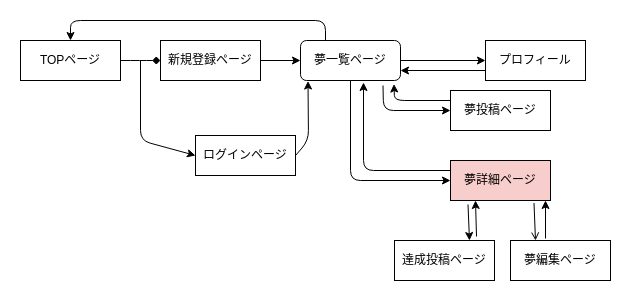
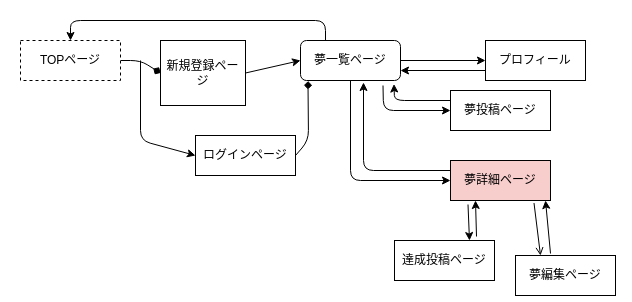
  <mxCell id="0" />
  <mxCell id="1" parent="0" />
  <mxCell id="2" style="edgeStyle=none;html=1;exitX=1;exitY=0.5;exitDx=0;exitDy=0;entryX=0;entryY=0.5;entryDx=0;entryDy=0;endArrow=diamond;" parent="1" source="3" target="7" edge="1"><mxGeometry relative="1" as="geometry"><Array as="points"><mxPoint x="140" y="60" /></Array></mxGeometry></mxCell>
- <mxCell id="3" value="TOPページ" style="whiteSpace=wrap;html=1;align=center;" parent="1" vertex="1"><mxGeometry x="20" y="40" width="100" height="40" as="geometry" /></mxCell>
- <mxCell id="4" style="edgeStyle=none;html=1;exitX=1;exitY=0.5;exitDx=0;exitDy=0;startArrow=none;startFill=0;entryX=0.075;entryY=1.013;entryDx=0;entryDy=0;entryPerimeter=0;" parent="1" source="5" target="14" edge="1"><mxGeometry relative="1" as="geometry"><mxPoint x="280" y="60" as="targetPoint" /><Array as="points"><mxPoint x="308" y="140" /></Array></mxGeometry></mxCell>
+ <mxCell id="3" value="TOPページ" style="whiteSpace=wrap;html=1;align=center;dashed=1;" parent="1" vertex="1"><mxGeometry x="20" y="40" width="100" height="40" as="geometry" /></mxCell>
+ <mxCell id="4" style="edgeStyle=none;html=1;exitX=1;exitY=0.5;exitDx=0;exitDy=0;startArrow=none;startFill=0;entryX=0.075;entryY=1.013;entryDx=0;entryDy=0;entryPerimeter=0;endArrow=diamond;" parent="1" source="5" target="14" edge="1"><mxGeometry relative="1" as="geometry"><mxPoint x="280" y="60" as="targetPoint" /><Array as="points"><mxPoint x="308" y="140" /></Array></mxGeometry></mxCell>
  <mxCell id="5" value="ログインページ" style="whiteSpace=wrap;html=1;align=center;" parent="1" vertex="1"><mxGeometry x="195" y="135" width="100" height="40" as="geometry" /></mxCell>
  <mxCell id="6" style="edgeStyle=none;html=1;exitX=1;exitY=0.5;exitDx=0;exitDy=0;startArrow=none;startFill=0;entryX=0;entryY=0.5;entryDx=0;entryDy=0;" parent="1" source="7" target="14" edge="1"><mxGeometry relative="1" as="geometry"><mxPoint x="290" y="60" as="targetPoint" /></mxGeometry></mxCell>
- <mxCell id="7" value="新規登録ページ" style="whiteSpace=wrap;html=1;align=center;" parent="1" vertex="1"><mxGeometry x="160" y="40" width="100" height="40" as="geometry" /></mxCell>
+ <mxCell id="7" value="新規登録ページ" style="whiteSpace=wrap;html=1;align=center;" parent="1" vertex="1"><mxGeometry x="160" y="40" width="85" height="65" as="geometry" /></mxCell>
  <mxCell id="8" value="" style="endArrow=none;html=1;rounded=0;entryX=0;entryY=0.5;entryDx=0;entryDy=0;strokeColor=none;startArrow=classic;startFill=1;" parent="1" target="5" edge="1"><mxGeometry relative="1" as="geometry"><mxPoint x="140" y="60" as="sourcePoint" /><mxPoint x="540" y="340" as="targetPoint" /><Array as="points"><mxPoint x="140" y="140" /></Array></mxGeometry></mxCell>
  <mxCell id="9" value="" style="endArrow=classic;html=1;entryX=0;entryY=0.5;entryDx=0;entryDy=0;" parent="1" target="5" edge="1"><mxGeometry width="50" height="50" relative="1" as="geometry"><mxPoint x="140" y="60" as="sourcePoint" /><mxPoint x="360" y="320" as="targetPoint" /><Array as="points"><mxPoint x="140" y="140" /></Array></mxGeometry></mxCell>
  <mxCell id="10" style="edgeStyle=none;html=1;exitX=1;exitY=0.5;exitDx=0;exitDy=0;entryX=0;entryY=0.5;entryDx=0;entryDy=0;startArrow=none;startFill=0;" parent="1" source="14" target="16" edge="1"><mxGeometry relative="1" as="geometry" /></mxCell>
  <mxCell id="11" style="edgeStyle=none;html=1;exitX=0.25;exitY=0;exitDx=0;exitDy=0;entryX=0.5;entryY=0;entryDx=0;entryDy=0;startArrow=none;startFill=0;" parent="1" source="14" target="3" edge="1"><mxGeometry relative="1" as="geometry"><mxPoint x="260" y="220" as="targetPoint" /><Array as="points"><mxPoint x="325" y="20" /><mxPoint x="70" y="20" /></Array></mxGeometry></mxCell>
  <mxCell id="12" style="edgeStyle=none;html=1;exitX=0.825;exitY=1.125;exitDx=0;exitDy=0;startArrow=none;startFill=0;exitPerimeter=0;entryX=0;entryY=0.5;entryDx=0;entryDy=0;" parent="1" source="14" target="18" edge="1"><mxGeometry relative="1" as="geometry"><Array as="points"><mxPoint x="383" y="110" /></Array></mxGeometry></mxCell>
  <mxCell id="13" style="edgeStyle=none;html=1;exitX=0.5;exitY=1;exitDx=0;exitDy=0;entryX=0;entryY=0.5;entryDx=0;entryDy=0;startArrow=none;startFill=0;" parent="1" source="14" target="22" edge="1"><mxGeometry relative="1" as="geometry"><Array as="points"><mxPoint x="350" y="180" /></Array></mxGeometry></mxCell>
  <mxCell id="14" value="夢一覧ページ" style="whiteSpace=wrap;html=1;align=center;rounded=1;" parent="1" vertex="1"><mxGeometry x="300" y="40" width="100" height="40" as="geometry" /></mxCell>
  <mxCell id="15" style="edgeStyle=none;html=1;exitX=0;exitY=0.75;exitDx=0;exitDy=0;entryX=1;entryY=0.75;entryDx=0;entryDy=0;startArrow=none;startFill=0;" parent="1" source="16" target="14" edge="1"><mxGeometry relative="1" as="geometry" /></mxCell>
  <mxCell id="16" value="プロフィール" style="whiteSpace=wrap;html=1;align=center;" parent="1" vertex="1"><mxGeometry x="485" y="40" width="100" height="40" as="geometry" /></mxCell>
  <mxCell id="17" style="edgeStyle=none;html=1;exitX=0;exitY=0.25;exitDx=0;exitDy=0;entryX=0.935;entryY=1.088;entryDx=0;entryDy=0;entryPerimeter=0;startArrow=none;startFill=0;" parent="1" source="18" target="14" edge="1"><mxGeometry relative="1" as="geometry"><Array as="points"><mxPoint x="394" y="100" /></Array></mxGeometry></mxCell>
  <mxCell id="18" value="夢投稿ページ" style="whiteSpace=wrap;html=1;align=center;" parent="1" vertex="1"><mxGeometry x="450" y="90" width="100" height="40" as="geometry" /></mxCell>
  <mxCell id="19" style="edgeStyle=none;html=1;exitX=0;exitY=0.25;exitDx=0;exitDy=0;entryX=0.63;entryY=1.05;entryDx=0;entryDy=0;entryPerimeter=0;startArrow=none;startFill=0;" parent="1" source="22" target="14" edge="1"><mxGeometry relative="1" as="geometry"><Array as="points"><mxPoint x="363" y="170" /></Array></mxGeometry></mxCell>
  <mxCell id="20" style="edgeStyle=none;html=1;exitX=0.835;exitY=1.063;exitDx=0;exitDy=0;entryX=0.25;entryY=0;entryDx=0;entryDy=0;startArrow=none;startFill=0;exitPerimeter=0;endArrow=open;" parent="1" source="22" target="24" edge="1"><mxGeometry relative="1" as="geometry" /></mxCell>
  <mxCell id="21" style="edgeStyle=none;html=1;exitX=0.25;exitY=1;exitDx=0;exitDy=0;entryX=0.82;entryY=-0.1;entryDx=0;entryDy=0;entryPerimeter=0;startArrow=classic;startFill=1;endArrow=none;endFill=0;" parent="1" source="22" target="26" edge="1"><mxGeometry relative="1" as="geometry" /></mxCell>
  <mxCell id="22" value="夢詳細ページ" style="whiteSpace=wrap;html=1;align=center;fillColor=#f8cecc;" parent="1" vertex="1"><mxGeometry x="450" y="160" width="100" height="40" as="geometry" /></mxCell>
  <mxCell id="23" style="edgeStyle=none;html=1;exitX=0.35;exitY=-0.05;exitDx=0;exitDy=0;startArrow=none;startFill=0;exitPerimeter=0;" parent="1" source="24" edge="1"><mxGeometry relative="1" as="geometry"><mxPoint x="545" y="200" as="targetPoint" /></mxGeometry></mxCell>
- <mxCell id="24" value="夢編集ページ" style="whiteSpace=wrap;html=1;align=center;" parent="1" vertex="1"><mxGeometry x="510" y="240" width="100" height="40" as="geometry" /></mxCell>
+ <mxCell id="24" value="夢編集ページ" style="whiteSpace=wrap;html=1;align=center;" parent="1" vertex="1"><mxGeometry x="515" y="255" width="100" height="40" as="geometry" /></mxCell>
  <mxCell id="25" style="edgeStyle=none;html=1;exitX=0.75;exitY=0;exitDx=0;exitDy=0;entryX=0.175;entryY=1.1;entryDx=0;entryDy=0;entryPerimeter=0;startArrow=classic;startFill=1;endArrow=none;endFill=0;" parent="1" source="26" target="22" edge="1"><mxGeometry relative="1" as="geometry" /></mxCell>
  <mxCell id="26" value="達成投稿ページ" style="whiteSpace=wrap;html=1;align=center;" parent="1" vertex="1"><mxGeometry x="394" y="240" width="100" height="40" as="geometry" /></mxCell>
